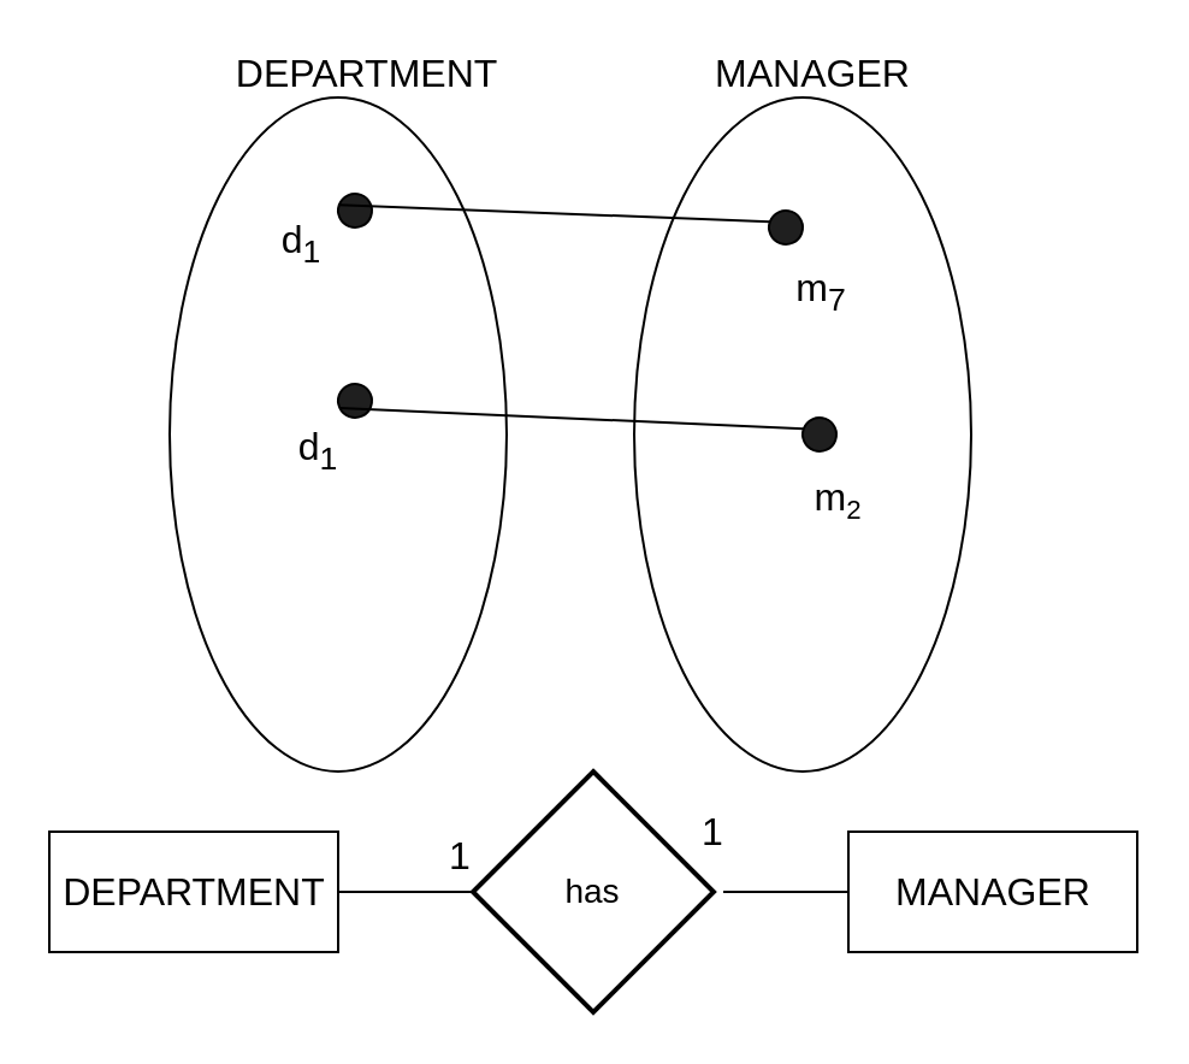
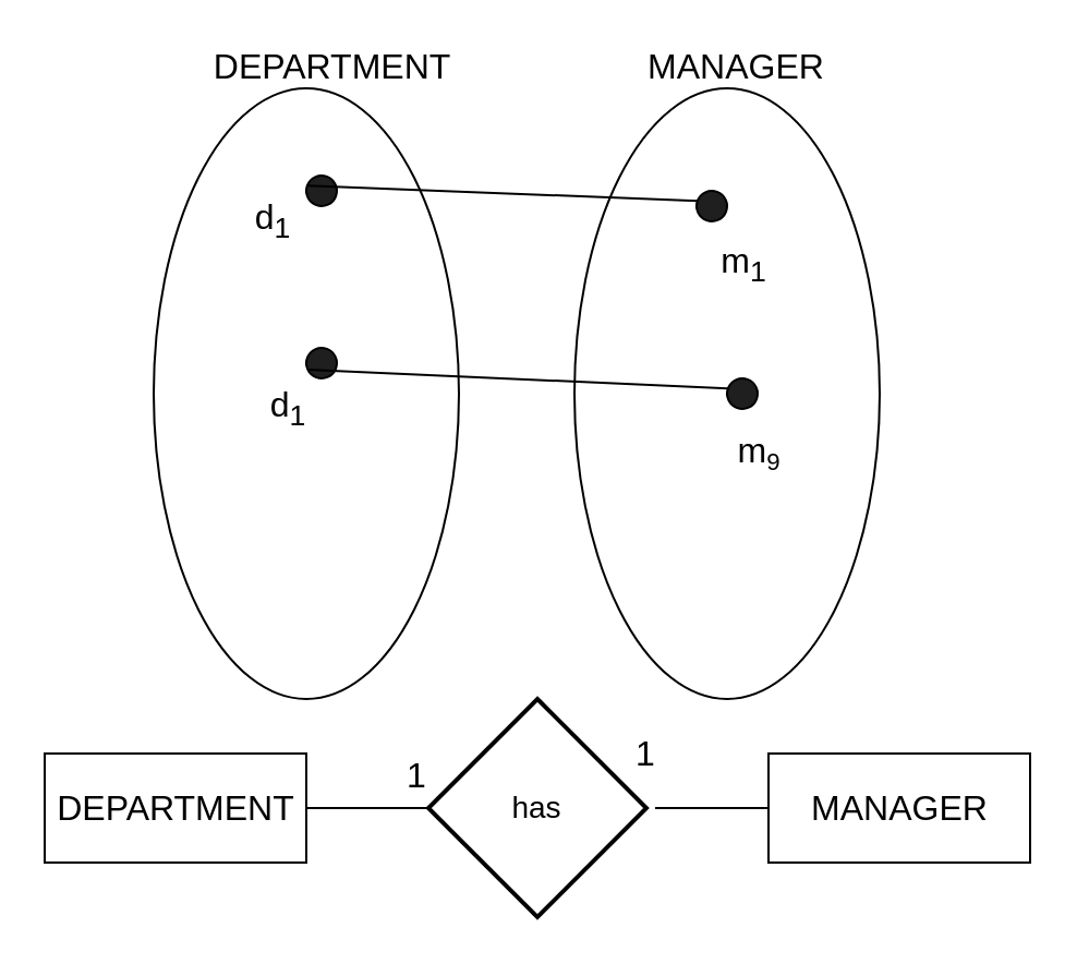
  <mxCell id="0" />
  <mxCell id="1" parent="0" />
  <mxCell id="2" value="" style="ellipse;whiteSpace=wrap;html=1;fillColor=none;" parent="1" vertex="1"><mxGeometry x="70" y="40" width="140" height="280" as="geometry" /></mxCell>
  <mxCell id="3" value="" style="ellipse;whiteSpace=wrap;html=1;fillColor=none;" parent="1" vertex="1"><mxGeometry x="263" y="40" width="140" height="280" as="geometry" /></mxCell>
  <mxCell id="4" value="" style="ellipse;whiteSpace=wrap;html=1;aspect=fixed;fillColor=#1F1F1F;rotation=20;" parent="1" vertex="1"><mxGeometry x="140" y="80" width="14" height="14" as="geometry" /></mxCell>
  <mxCell id="5" value="" style="ellipse;whiteSpace=wrap;html=1;aspect=fixed;fillColor=#1F1F1F;rotation=20;" parent="1" vertex="1"><mxGeometry x="319" y="87" width="14" height="14" as="geometry" /></mxCell>
  <mxCell id="6" value="" style="ellipse;whiteSpace=wrap;html=1;aspect=fixed;fillColor=#1F1F1F;rotation=20;" parent="1" vertex="1"><mxGeometry x="333" y="173" width="14" height="14" as="geometry" /></mxCell>
  <mxCell id="7" value="" style="endArrow=none;html=1;entryX=0;entryY=0.5;entryDx=0;entryDy=0;exitX=0;exitY=0.5;exitDx=0;exitDy=0;endFill=0;" parent="1" source="4" target="5" edge="1"><mxGeometry width="50" height="50" relative="1" as="geometry"><mxPoint x="60" y="610" as="sourcePoint" /><mxPoint x="110" y="560" as="targetPoint" /></mxGeometry></mxCell>
  <mxCell id="8" value="DEPARTMENT&amp;nbsp;" style="text;html=1;strokeColor=none;fillColor=none;align=center;verticalAlign=middle;whiteSpace=wrap;rounded=0;fontSize=16;" parent="1" vertex="1"><mxGeometry x="102.5" y="20" width="103" height="20" as="geometry" /></mxCell>
  <mxCell id="9" value="MANAGER" style="text;html=1;strokeColor=none;fillColor=none;align=center;verticalAlign=middle;whiteSpace=wrap;rounded=0;fontSize=16;" parent="1" vertex="1"><mxGeometry x="285.5" y="20" width="103" height="20" as="geometry" /></mxCell>
  <mxCell id="10" value="" style="ellipse;whiteSpace=wrap;html=1;aspect=fixed;fillColor=#1F1F1F;rotation=20;" parent="1" vertex="1"><mxGeometry x="140" y="159" width="14" height="14" as="geometry" /></mxCell>
  <mxCell id="11" value="" style="endArrow=none;html=1;entryX=0;entryY=0.5;entryDx=0;entryDy=0;exitX=0;exitY=1;exitDx=0;exitDy=0;endFill=0;" parent="1" source="10" target="6" edge="1"><mxGeometry width="50" height="50" relative="1" as="geometry"><mxPoint x="150.422" y="94.606" as="sourcePoint" /><mxPoint x="329.422" y="101.606" as="targetPoint" /></mxGeometry></mxCell>
  <mxCell id="12" value="DEPARTMENT" style="html=1;fillColor=none;fontSize=16;" parent="1" vertex="1"><mxGeometry x="20" y="345" width="120" height="50" as="geometry" /></mxCell>
  <mxCell id="13" value="MANAGER" style="html=1;fillColor=none;fontSize=16;" parent="1" vertex="1"><mxGeometry x="352" y="345" width="120" height="50" as="geometry" /></mxCell>
  <mxCell id="14" value="has" style="shape=rhombus;strokeWidth=2;fontSize=17;perimeter=rhombusPerimeter;whiteSpace=wrap;html=1;align=center;fontSize=14;fillColor=none;" parent="1" vertex="1"><mxGeometry x="196" y="320" width="100" height="100" as="geometry" /></mxCell>
  <mxCell id="15" value="" style="endArrow=none;html=1;exitX=1;exitY=0.5;exitDx=0;exitDy=0;endFill=0;" parent="1" source="12" edge="1"><mxGeometry width="50" height="50" relative="1" as="geometry"><mxPoint x="120.656" y="178.958" as="sourcePoint" /><mxPoint x="196" y="370" as="targetPoint" /></mxGeometry></mxCell>
  <mxCell id="16" value="" style="endArrow=none;html=1;entryX=0;entryY=0.5;entryDx=0;entryDy=0;endFill=0;" parent="1" target="13" edge="1"><mxGeometry width="50" height="50" relative="1" as="geometry"><mxPoint x="300" y="370" as="sourcePoint" /><mxPoint x="206" y="380" as="targetPoint" /></mxGeometry></mxCell>
  <mxCell id="17" value="1" style="text;html=1;strokeColor=none;fillColor=none;align=center;verticalAlign=middle;whiteSpace=wrap;rounded=0;fontSize=16;" parent="1" vertex="1"><mxGeometry x="175.5" y="345" width="30" height="20" as="geometry" /></mxCell>
  <mxCell id="18" value="1" style="text;html=1;strokeColor=none;fillColor=none;align=center;verticalAlign=middle;whiteSpace=wrap;rounded=0;fontSize=16;" parent="1" vertex="1"><mxGeometry x="281" y="335" width="30" height="20" as="geometry" /></mxCell>
  <mxCell id="19" value="d&lt;sub&gt;1&lt;/sub&gt;" style="text;html=1;strokeColor=none;fillColor=none;align=center;verticalAlign=middle;whiteSpace=wrap;rounded=0;fontSize=16;" parent="1" vertex="1"><mxGeometry x="110" y="91" width="30" height="20" as="geometry" /></mxCell>
  <mxCell id="20" value="d&lt;sub&gt;1&lt;/sub&gt;" style="text;html=1;strokeColor=none;fillColor=none;align=center;verticalAlign=middle;whiteSpace=wrap;rounded=0;fontSize=16;" parent="1" vertex="1"><mxGeometry x="117" y="177" width="30" height="20" as="geometry" /></mxCell>
- <mxCell id="21" value="m&lt;sub&gt;7&lt;/sub&gt;" style="text;html=1;strokeColor=none;fillColor=none;align=center;verticalAlign=middle;whiteSpace=wrap;rounded=0;fontSize=16;" parent="1" vertex="1"><mxGeometry x="326" y="111" width="30" height="20" as="geometry" /></mxCell>
- <mxCell id="22" value="m&lt;span style=&quot;font-size: 13.333px&quot;&gt;&lt;sub&gt;2&lt;/sub&gt;&lt;/span&gt;" style="text;html=1;strokeColor=none;fillColor=none;align=center;verticalAlign=middle;whiteSpace=wrap;rounded=0;fontSize=16;" parent="1" vertex="1"><mxGeometry x="333" y="197" width="30" height="20" as="geometry" /></mxCell>
+ <mxCell id="21" value="m&lt;sub&gt;1&lt;/sub&gt;" style="text;html=1;strokeColor=none;fillColor=none;align=center;verticalAlign=middle;whiteSpace=wrap;rounded=0;fontSize=16;" parent="1" vertex="1"><mxGeometry x="326" y="111" width="30" height="20" as="geometry" /></mxCell>
+ <mxCell id="22" value="m&lt;span style=&quot;font-size: 13.333px&quot;&gt;&lt;sub&gt;9&lt;/sub&gt;&lt;/span&gt;" style="text;html=1;strokeColor=none;fillColor=none;align=center;verticalAlign=middle;whiteSpace=wrap;rounded=0;fontSize=16;" parent="1" vertex="1"><mxGeometry x="333" y="197" width="30" height="20" as="geometry" /></mxCell>
